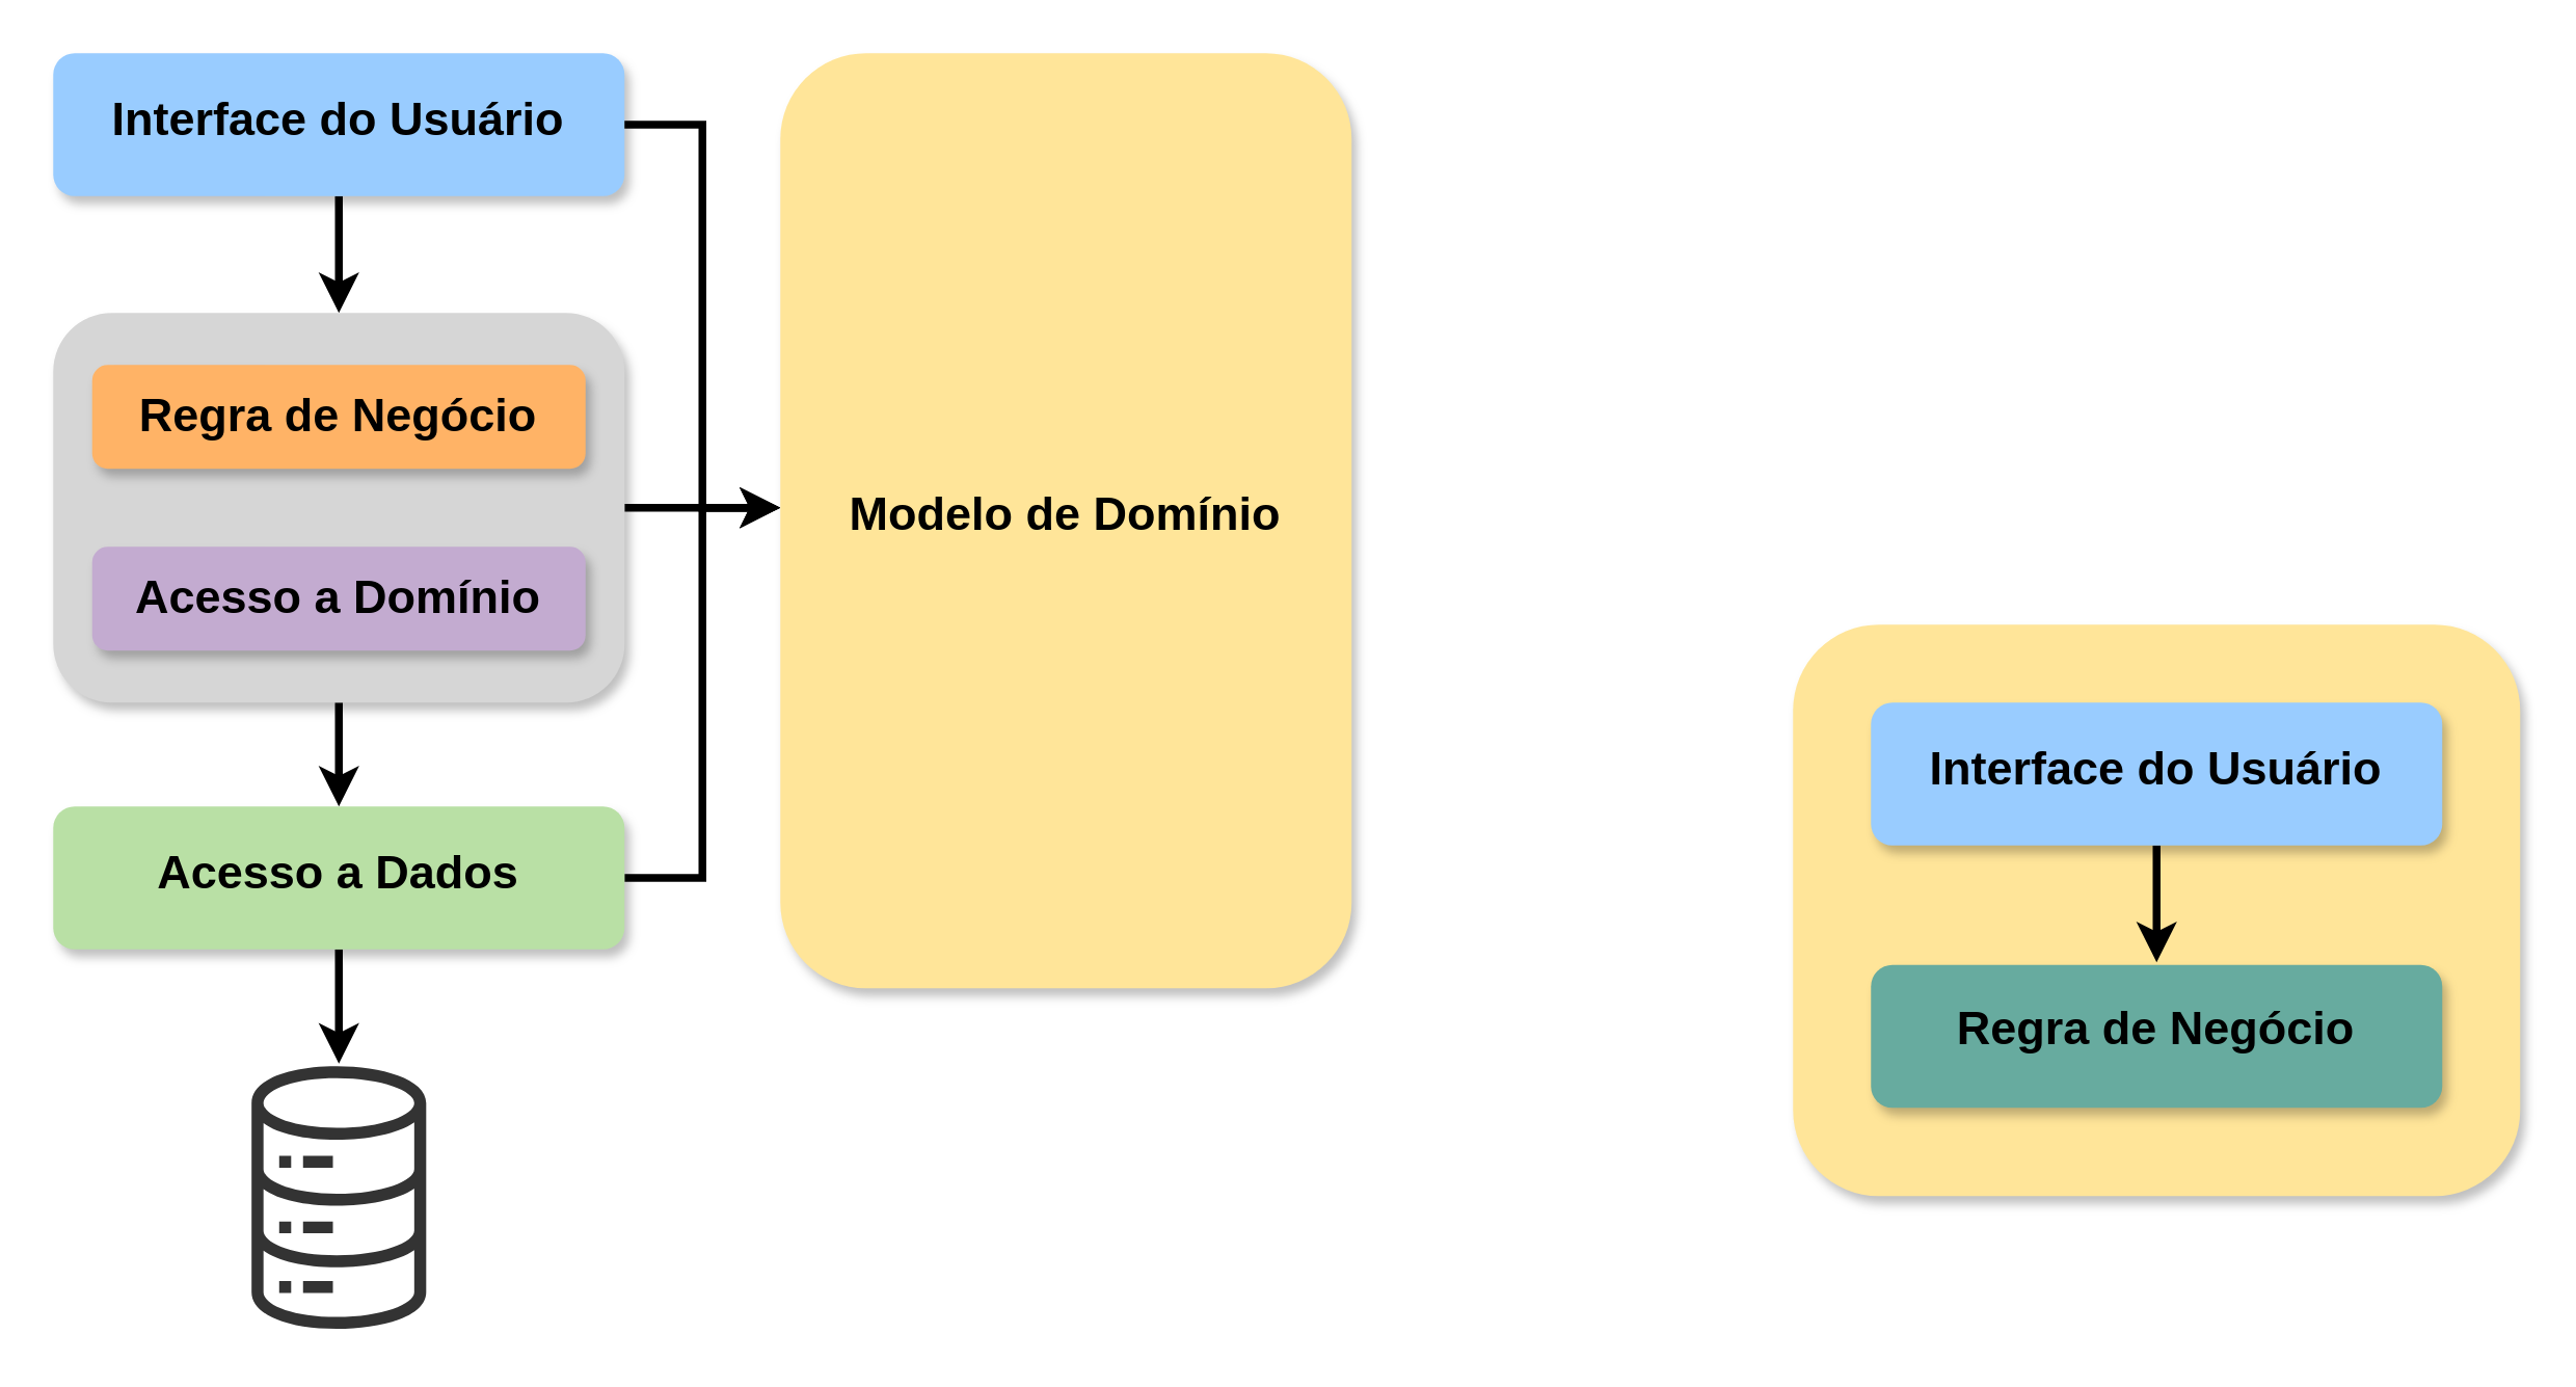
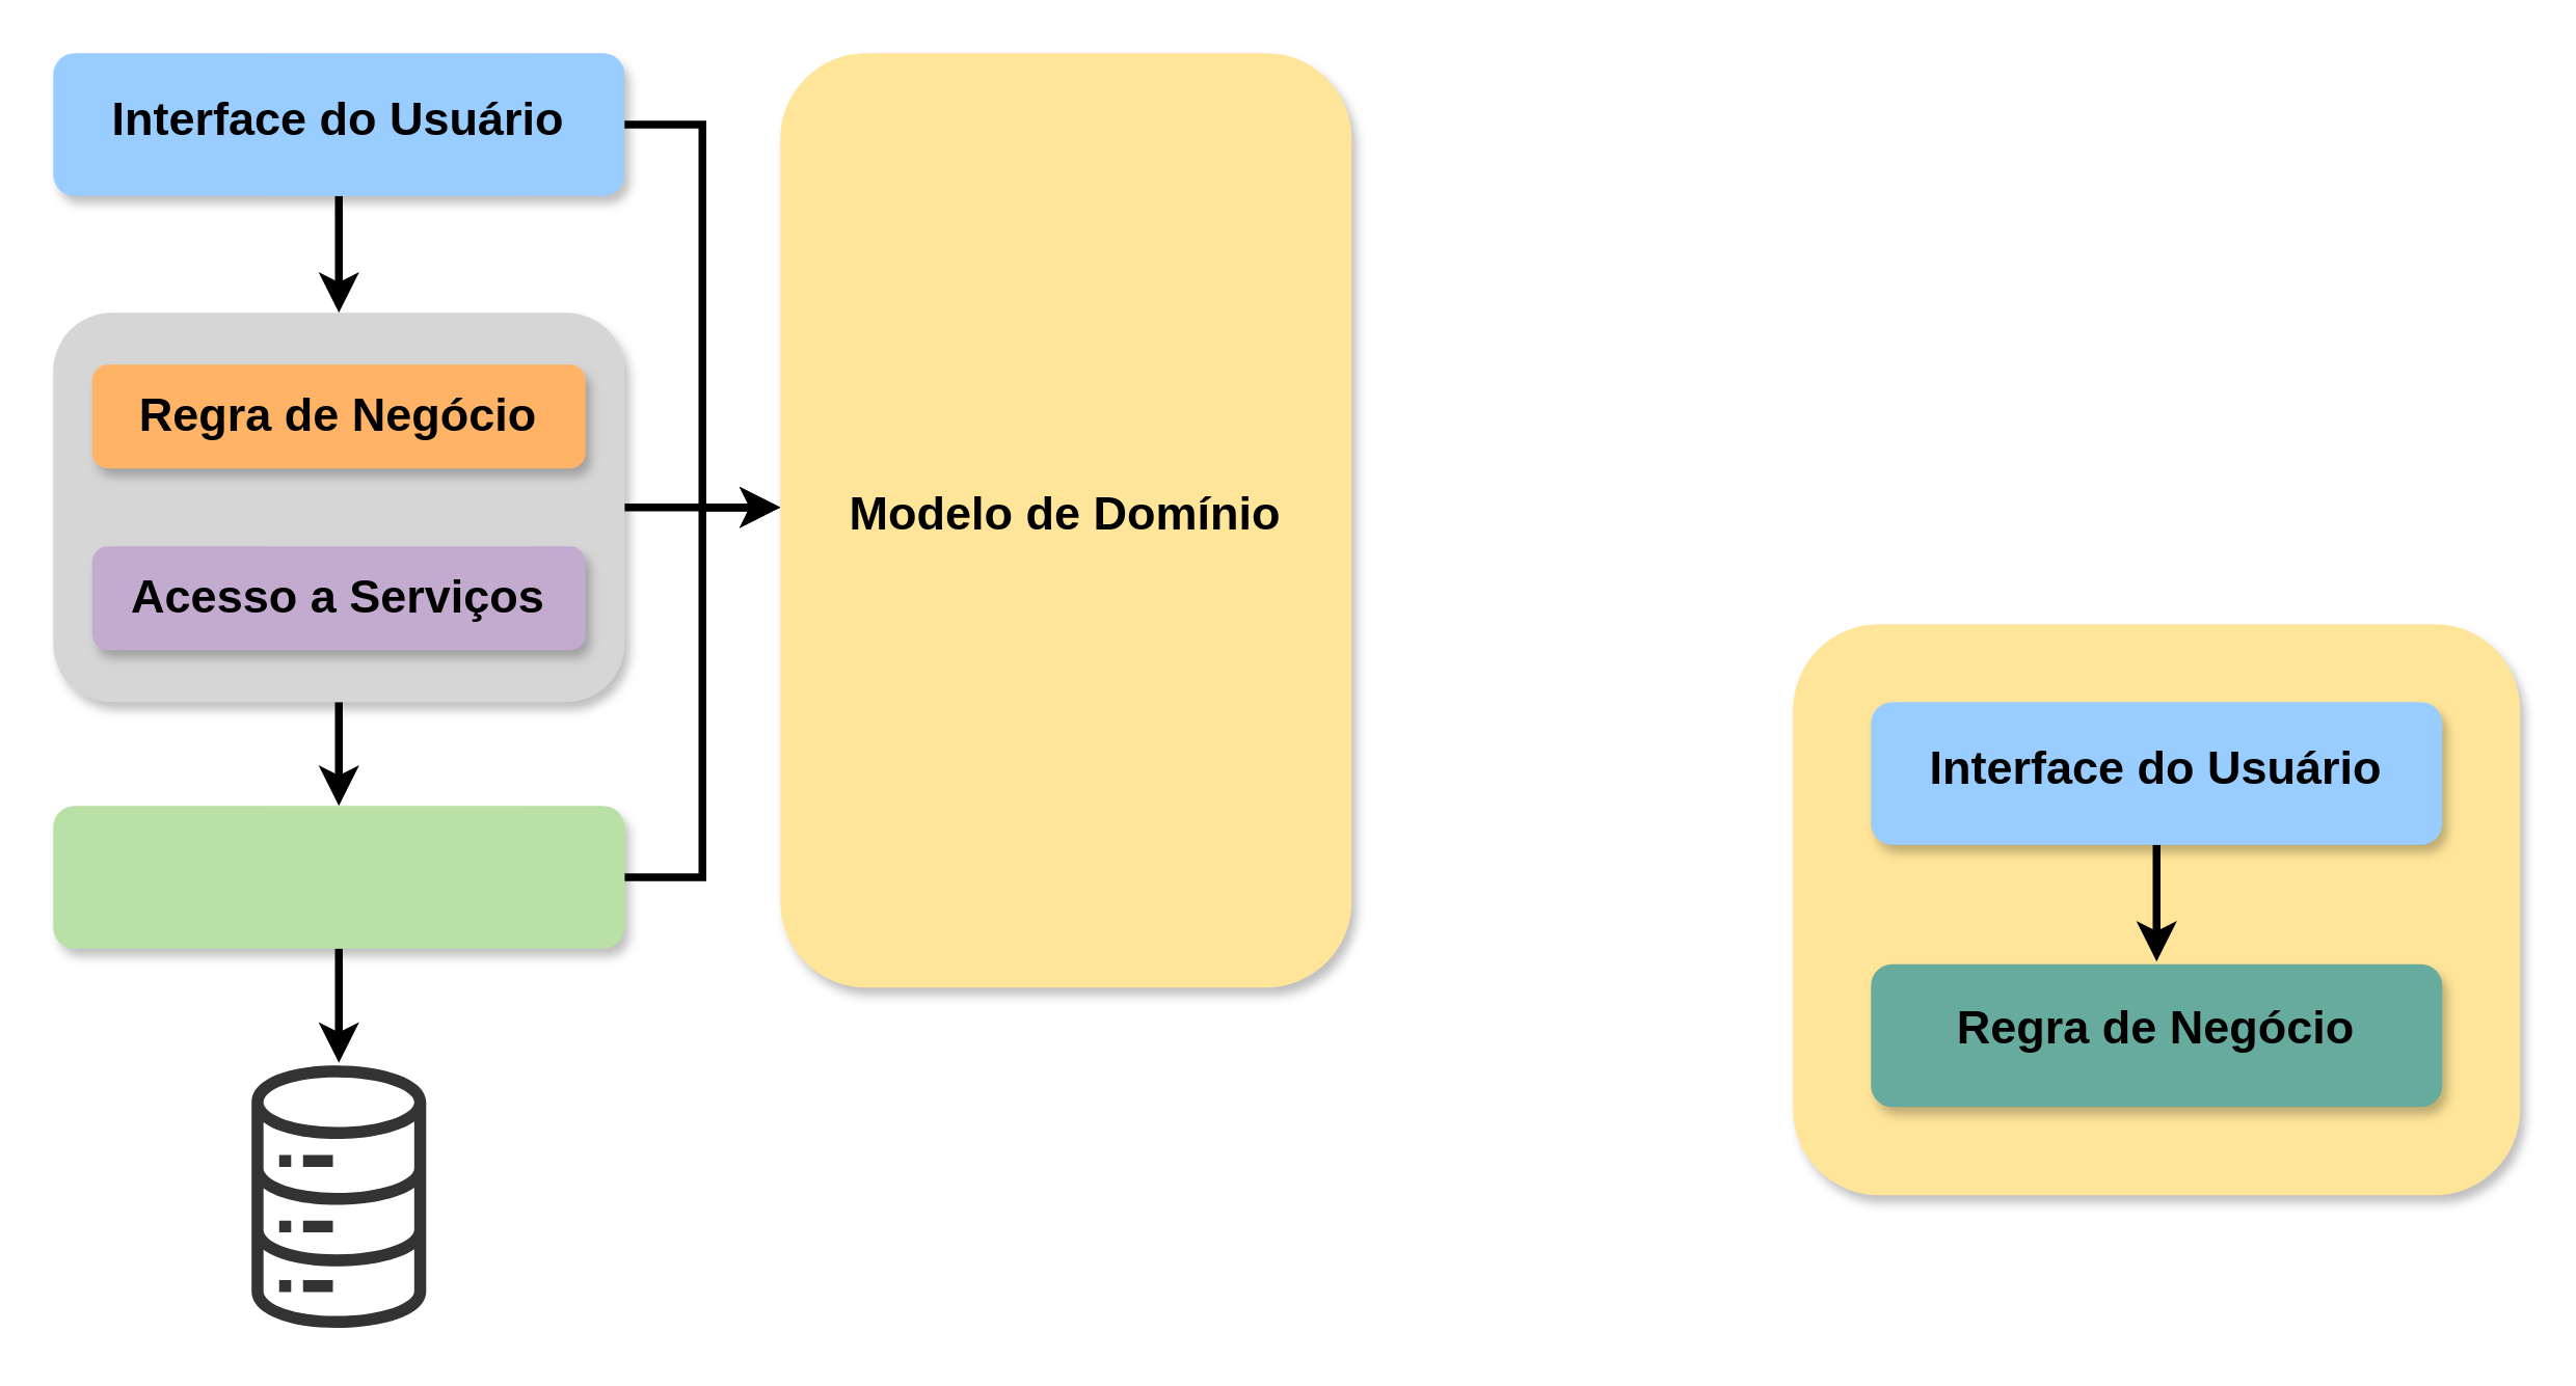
  <mxCell id="0" />
  <mxCell id="1" parent="0" />
  <mxCell id="2" style="edgeStyle=orthogonalEdgeStyle;rounded=0;orthogonalLoop=1;jettySize=auto;html=1;entryX=0.5;entryY=0;entryDx=0;entryDy=0;strokeWidth=3;fontColor=#000000;" parent="1" source="3" target="8" edge="1"><mxGeometry relative="1" as="geometry" /></mxCell>
  <mxCell id="3" value="" style="rounded=1;whiteSpace=wrap;html=1;strokeColor=none;strokeWidth=1;fillColor=#99CCFF;fontSize=13;fontColor=#FFFFFF;align=center;gradientColor=none;gradientDirection=east;verticalAlign=top;shadow=1;" parent="1" vertex="1"><mxGeometry x="20" y="20" width="220" height="55" as="geometry" /></mxCell>
  <mxCell id="4" style="edgeStyle=orthogonalEdgeStyle;rounded=0;orthogonalLoop=1;jettySize=auto;html=1;entryX=0;entryY=0.25;entryDx=0;entryDy=0;fontColor=#000000;strokeWidth=3;" parent="1" source="5" target="14" edge="1"><mxGeometry relative="1" as="geometry" /></mxCell>
  <mxCell id="5" value="&lt;h1&gt;&lt;font color=&quot;#000000&quot;&gt;Interface do Usuário&lt;/font&gt;&lt;/h1&gt;" style="text;html=1;spacing=5;spacingTop=-20;whiteSpace=wrap;overflow=hidden;strokeColor=none;strokeWidth=4;fillColor=none;gradientColor=#007FFF;fontSize=9;fontColor=#FFFFFF;align=center;verticalAlign=middle;" parent="1" vertex="1"><mxGeometry x="20" y="37.5" width="220" height="20" as="geometry" /></mxCell>
  <mxCell id="6" style="edgeStyle=orthogonalEdgeStyle;rounded=0;orthogonalLoop=1;jettySize=auto;html=1;entryX=0;entryY=0.25;entryDx=0;entryDy=0;fontColor=#000000;strokeWidth=3;" parent="1" source="8" target="14" edge="1"><mxGeometry relative="1" as="geometry" /></mxCell>
  <mxCell id="7" style="edgeStyle=orthogonalEdgeStyle;rounded=0;orthogonalLoop=1;jettySize=auto;html=1;entryX=0.5;entryY=0;entryDx=0;entryDy=0;strokeWidth=3;fontColor=#000000;" parent="1" source="8" target="11" edge="1"><mxGeometry relative="1" as="geometry" /></mxCell>
  <mxCell id="8" value="" style="rounded=1;whiteSpace=wrap;html=1;strokeColor=none;strokeWidth=1;fillColor=#D6D6D6;fontSize=13;fontColor=#FFFFFF;align=center;gradientColor=none;gradientDirection=east;verticalAlign=top;shadow=1;" parent="1" vertex="1"><mxGeometry x="20" y="120" width="220" height="150" as="geometry" /></mxCell>
  <mxCell id="9" style="edgeStyle=orthogonalEdgeStyle;rounded=0;orthogonalLoop=1;jettySize=auto;html=1;entryX=0;entryY=0.25;entryDx=0;entryDy=0;fontColor=#000000;strokeWidth=3;" parent="1" source="11" target="14" edge="1"><mxGeometry relative="1" as="geometry" /></mxCell>
  <mxCell id="10" style="edgeStyle=orthogonalEdgeStyle;rounded=0;orthogonalLoop=1;jettySize=auto;html=1;strokeWidth=3;fontColor=#000000;" parent="1" source="11" edge="1"><mxGeometry relative="1" as="geometry"><mxPoint x="130" y="409" as="targetPoint" /></mxGeometry></mxCell>
  <mxCell id="11" value="" style="rounded=1;whiteSpace=wrap;html=1;strokeColor=none;strokeWidth=1;fillColor=#B9E0A5;fontSize=13;fontColor=#FFFFFF;align=center;gradientColor=none;gradientDirection=east;verticalAlign=top;shadow=1;" parent="1" vertex="1"><mxGeometry x="20" y="310" width="220" height="55" as="geometry" /></mxCell>
- <mxCell id="12" value="&lt;h1&gt;&lt;font color=&quot;#000000&quot;&gt;Acesso a Dados&lt;/font&gt;&lt;/h1&gt;" style="text;html=1;spacing=5;spacingTop=-20;whiteSpace=wrap;overflow=hidden;strokeColor=none;strokeWidth=4;fillColor=none;gradientColor=#007FFF;fontSize=9;fontColor=#FFFFFF;align=center;verticalAlign=middle;" parent="1" vertex="1"><mxGeometry x="20" y="327.5" width="220" height="20" as="geometry" /></mxCell>
  <mxCell id="13" value="" style="rounded=1;whiteSpace=wrap;html=1;strokeColor=none;strokeWidth=1;fillColor=#FFE599;fontSize=13;fontColor=#FFFFFF;align=center;gradientColor=none;gradientDirection=east;verticalAlign=top;shadow=1;" parent="1" vertex="1"><mxGeometry x="300" y="20" width="220" height="360" as="geometry" /></mxCell>
  <mxCell id="14" value="&lt;h1&gt;&lt;font color=&quot;#000000&quot;&gt;Modelo de Domínio&lt;/font&gt;&lt;/h1&gt;" style="text;html=1;spacing=5;spacingTop=-20;whiteSpace=wrap;overflow=hidden;strokeColor=none;strokeWidth=4;fillColor=none;gradientColor=#007FFF;fontSize=9;fontColor=#FFFFFF;align=center;verticalAlign=middle;" parent="1" vertex="1"><mxGeometry x="300" y="190" width="220" height="20" as="geometry" /></mxCell>
  <mxCell id="15" value="" style="sketch=0;outlineConnect=0;fontColor=#232F3E;gradientColor=none;fillColor=#333333;strokeColor=none;dashed=0;verticalLabelPosition=bottom;verticalAlign=top;align=center;html=1;fontSize=12;fontStyle=0;aspect=fixed;pointerEvents=1;shape=mxgraph.aws4.iot_analytics_data_store;" parent="1" vertex="1"><mxGeometry x="95" y="410" width="70" height="101.11" as="geometry" /></mxCell>
  <mxCell id="16" value="" style="rounded=1;whiteSpace=wrap;html=1;strokeColor=none;strokeWidth=1;fillColor=#FFB366;fontSize=13;fontColor=#FFFFFF;align=center;gradientColor=none;gradientDirection=east;verticalAlign=top;shadow=1;" parent="1" vertex="1"><mxGeometry x="35" y="140" width="190" height="40" as="geometry" /></mxCell>
  <mxCell id="17" value="&lt;h1&gt;&lt;font color=&quot;#000000&quot;&gt;Regra de Negócio&lt;/font&gt;&lt;/h1&gt;" style="text;html=1;spacing=5;spacingTop=-20;whiteSpace=wrap;overflow=hidden;strokeColor=none;strokeWidth=4;fillColor=none;gradientColor=#007FFF;fontSize=9;fontColor=#FFFFFF;align=center;verticalAlign=middle;" parent="1" vertex="1"><mxGeometry x="20" y="152" width="220" height="28" as="geometry" /></mxCell>
  <mxCell id="18" value="" style="rounded=1;whiteSpace=wrap;html=1;strokeColor=none;strokeWidth=1;fillColor=#C3ABD0;fontSize=13;fontColor=#FFFFFF;align=center;gradientColor=none;gradientDirection=east;verticalAlign=top;shadow=1;" parent="1" vertex="1"><mxGeometry x="35" y="210" width="190" height="40" as="geometry" /></mxCell>
- <mxCell id="19" value="&lt;h1&gt;&lt;font color=&quot;#000000&quot;&gt;Acesso a Domínio&lt;/font&gt;&lt;/h1&gt;" style="text;html=1;spacing=5;spacingTop=-20;whiteSpace=wrap;overflow=hidden;strokeColor=none;strokeWidth=4;fillColor=none;gradientColor=#007FFF;fontSize=9;fontColor=#FFFFFF;align=center;verticalAlign=middle;" parent="1" vertex="1"><mxGeometry x="20" y="222" width="220" height="28" as="geometry" /></mxCell>
+ <mxCell id="19" value="&lt;h1&gt;&lt;font color=&quot;#000000&quot;&gt;Acesso a Serviços&lt;/font&gt;&lt;/h1&gt;" style="text;html=1;spacing=5;spacingTop=-20;whiteSpace=wrap;overflow=hidden;strokeColor=none;strokeWidth=4;fillColor=none;gradientColor=#007FFF;fontSize=9;fontColor=#FFFFFF;align=center;verticalAlign=middle;" parent="1" vertex="1"><mxGeometry x="20" y="222" width="220" height="28" as="geometry" /></mxCell>
  <mxCell id="20" value="" style="rounded=1;whiteSpace=wrap;html=1;strokeColor=none;strokeWidth=1;fillColor=#FFE599;fontSize=13;fontColor=#FFFFFF;align=center;gradientColor=none;gradientDirection=east;verticalAlign=top;shadow=1;" vertex="1" parent="1"><mxGeometry x="690" y="240" width="280" height="220" as="geometry" /></mxCell>
  <mxCell id="21" style="edgeStyle=orthogonalEdgeStyle;rounded=0;orthogonalLoop=1;jettySize=auto;html=1;entryX=0.5;entryY=0;entryDx=0;entryDy=0;strokeWidth=3;fontColor=#000000;" edge="1" parent="1" source="22"><mxGeometry relative="1" as="geometry"><mxPoint x="830" y="370" as="targetPoint" /></mxGeometry></mxCell>
  <mxCell id="22" value="" style="rounded=1;whiteSpace=wrap;html=1;strokeColor=none;strokeWidth=1;fillColor=#99CCFF;fontSize=13;fontColor=#FFFFFF;align=center;gradientColor=none;gradientDirection=east;verticalAlign=top;shadow=1;" vertex="1" parent="1"><mxGeometry x="720" y="270" width="220" height="55" as="geometry" /></mxCell>
  <mxCell id="23" value="&lt;h1&gt;&lt;font color=&quot;#000000&quot;&gt;Interface do Usuário&lt;/font&gt;&lt;/h1&gt;" style="text;html=1;spacing=5;spacingTop=-20;whiteSpace=wrap;overflow=hidden;strokeColor=none;strokeWidth=4;fillColor=none;gradientColor=#007FFF;fontSize=9;fontColor=#FFFFFF;align=center;verticalAlign=middle;" vertex="1" parent="1"><mxGeometry x="720" y="287.5" width="220" height="20" as="geometry" /></mxCell>
  <mxCell id="24" value="" style="rounded=1;whiteSpace=wrap;html=1;strokeColor=none;strokeWidth=1;fillColor=#67AB9F;fontSize=13;fontColor=#FFFFFF;align=center;gradientColor=none;gradientDirection=east;verticalAlign=top;shadow=1;" vertex="1" parent="1"><mxGeometry x="720" y="371" width="220" height="55" as="geometry" /></mxCell>
  <mxCell id="25" value="&lt;h1&gt;&lt;font color=&quot;#000000&quot;&gt;Regra de Negócio&lt;/font&gt;&lt;/h1&gt;" style="text;html=1;spacing=5;spacingTop=-20;whiteSpace=wrap;overflow=hidden;strokeColor=none;strokeWidth=4;fillColor=none;gradientColor=#007FFF;fontSize=9;fontColor=#FFFFFF;align=center;verticalAlign=middle;" vertex="1" parent="1"><mxGeometry x="720" y="388.5" width="220" height="27.5" as="geometry" /></mxCell>
